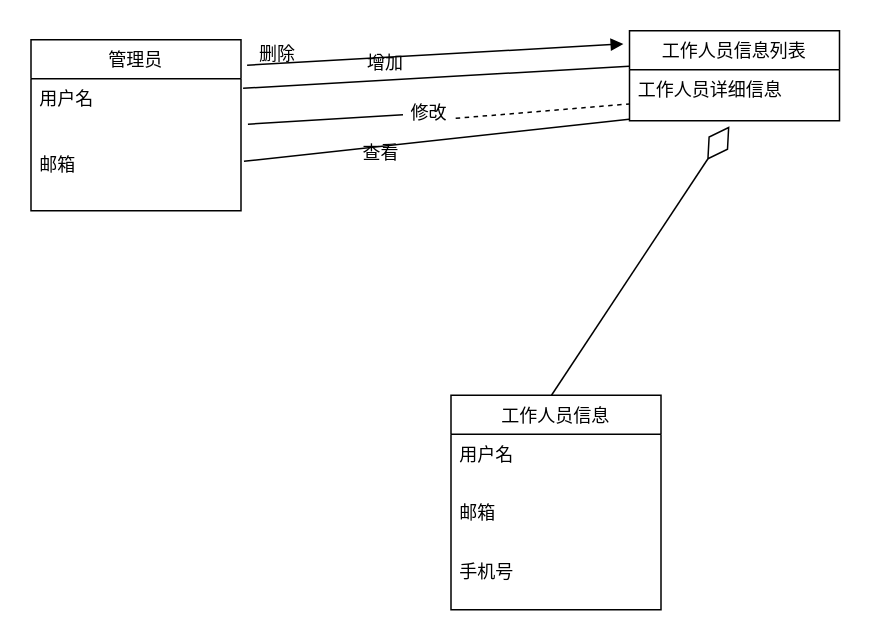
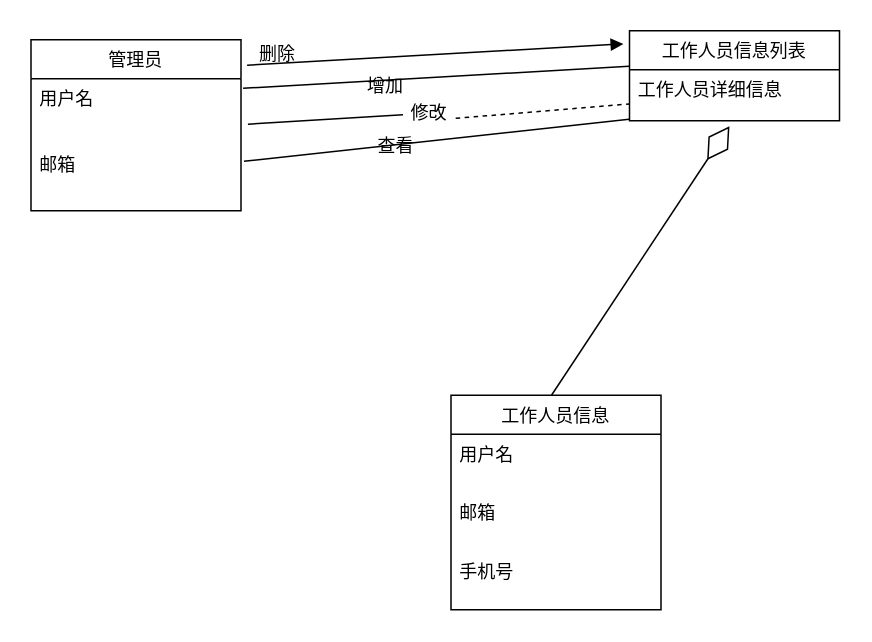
  <mxCell id="0" />
  <mxCell id="1" parent="0" />
  <mxCell id="2" value="" style="endArrow=block;html=1;exitX=1.029;exitY=0.149;exitDx=0;exitDy=0;entryX=-0.029;entryY=0.146;entryDx=0;entryDy=0;entryPerimeter=0;exitPerimeter=0;" parent="1" source="9" target="12" edge="1"><mxGeometry width="50" height="50" relative="1" as="geometry"><mxPoint x="270" y="143" as="sourcePoint" /><mxPoint x="320" y="93" as="targetPoint" /></mxGeometry></mxCell>
  <mxCell id="3" value="删除" style="text;html=1;align=center;verticalAlign=middle;resizable=0;points=[];autosize=1;" parent="1" vertex="1"><mxGeometry x="167" y="27" width="34" height="18" as="geometry" /></mxCell>
  <mxCell id="4" value="" style="endArrow=diamondThin;endFill=0;endSize=24;html=1;entryX=0.476;entryY=1.108;entryDx=0;entryDy=0;entryPerimeter=0;" parent="1" target="13" edge="1"><mxGeometry width="160" relative="1" as="geometry"><mxPoint x="367" y="263" as="sourcePoint" /><mxPoint x="370" y="133" as="targetPoint" /></mxGeometry></mxCell>
  <mxCell id="5" value="工作人员信息" style="swimlane;fontStyle=0;childLayout=stackLayout;horizontal=1;startSize=26;fillColor=none;horizontalStack=0;resizeParent=1;resizeParentMax=0;resizeLast=0;collapsible=1;marginBottom=0;" parent="1" vertex="1"><mxGeometry x="300" y="263" width="140" height="143" as="geometry" /></mxCell>
  <mxCell id="6" value="用户名&#10;" style="text;strokeColor=none;fillColor=none;align=left;verticalAlign=top;spacingLeft=4;spacingRight=4;overflow=hidden;rotatable=0;points=[[0,0.5],[1,0.5]];portConstraint=eastwest;" parent="5" vertex="1"><mxGeometry y="26" width="140" height="39" as="geometry" /></mxCell>
  <mxCell id="7" value="邮箱" style="text;strokeColor=none;fillColor=none;align=left;verticalAlign=top;spacingLeft=4;spacingRight=4;overflow=hidden;rotatable=0;points=[[0,0.5],[1,0.5]];portConstraint=eastwest;" vertex="1" parent="5"><mxGeometry y="65" width="140" height="39" as="geometry" /></mxCell>
  <mxCell id="8" value="手机号" style="text;strokeColor=none;fillColor=none;align=left;verticalAlign=top;spacingLeft=4;spacingRight=4;overflow=hidden;rotatable=0;points=[[0,0.5],[1,0.5]];portConstraint=eastwest;" vertex="1" parent="5"><mxGeometry y="104" width="140" height="39" as="geometry" /></mxCell>
  <mxCell id="9" value="管理员" style="swimlane;fontStyle=0;childLayout=stackLayout;horizontal=1;startSize=26;fillColor=none;horizontalStack=0;resizeParent=1;resizeParentMax=0;resizeLast=0;collapsible=1;marginBottom=0;" parent="1" vertex="1"><mxGeometry x="20" y="26" width="140" height="114" as="geometry" /></mxCell>
  <mxCell id="10" value="用户名" style="text;strokeColor=none;fillColor=none;align=left;verticalAlign=top;spacingLeft=4;spacingRight=4;overflow=hidden;rotatable=0;points=[[0,0.5],[1,0.5]];portConstraint=eastwest;" parent="9" vertex="1"><mxGeometry y="26" width="140" height="44" as="geometry" /></mxCell>
  <mxCell id="11" value="邮箱" style="text;strokeColor=none;fillColor=none;align=left;verticalAlign=top;spacingLeft=4;spacingRight=4;overflow=hidden;rotatable=0;points=[[0,0.5],[1,0.5]];portConstraint=eastwest;" vertex="1" parent="9"><mxGeometry y="70" width="140" height="44" as="geometry" /></mxCell>
  <mxCell id="12" value="工作人员信息列表" style="swimlane;fontStyle=0;childLayout=stackLayout;horizontal=1;startSize=26;fillColor=none;horizontalStack=0;resizeParent=1;resizeParentMax=0;resizeLast=0;collapsible=1;marginBottom=0;" parent="1" vertex="1"><mxGeometry x="419" y="20" width="140" height="60" as="geometry" /></mxCell>
  <mxCell id="13" value="工作人员详细信息&#10;" style="text;strokeColor=none;fillColor=none;align=left;verticalAlign=top;spacingLeft=4;spacingRight=4;overflow=hidden;rotatable=0;points=[[0,0.5],[1,0.5]];portConstraint=eastwest;" parent="12" vertex="1"><mxGeometry y="26" width="140" height="34" as="geometry" /></mxCell>
  <mxCell id="14" value="" style="endArrow=none;html=1;entryX=-0.002;entryY=-0.069;entryDx=0;entryDy=0;entryPerimeter=0;exitX=1.01;exitY=0.144;exitDx=0;exitDy=0;exitPerimeter=0;" edge="1" parent="1" source="10" target="13"><mxGeometry width="50" height="50" relative="1" as="geometry"><mxPoint x="268" y="143" as="sourcePoint" /><mxPoint x="318" y="93" as="targetPoint" /></mxGeometry></mxCell>
- <mxCell id="15" value="增加" style="text;html=1;align=center;verticalAlign=middle;resizable=0;points=[];autosize=1;" vertex="1" parent="1"><mxGeometry x="239" y="33" width="34" height="18" as="geometry" /></mxCell>
+ <mxCell id="15" value="增加" style="text;html=1;align=center;verticalAlign=middle;resizable=0;points=[];autosize=1;" vertex="1" parent="1"><mxGeometry x="239" y="48" width="34" height="18" as="geometry" /></mxCell>
  <mxCell id="16" value="" style="endArrow=none;html=1;exitX=1.033;exitY=0.689;exitDx=0;exitDy=0;exitPerimeter=0;dashed=1;" edge="1" parent="1" source="18" target="13"><mxGeometry width="50" height="50" relative="1" as="geometry"><mxPoint x="252" y="179" as="sourcePoint" /><mxPoint x="302" y="129" as="targetPoint" /></mxGeometry></mxCell>
  <mxCell id="17" value="" style="endArrow=none;html=1;exitX=1.014;exitY=0.25;exitDx=0;exitDy=0;exitPerimeter=0;entryX=-0.002;entryY=0.971;entryDx=0;entryDy=0;entryPerimeter=0;" edge="1" parent="1" source="11" target="13"><mxGeometry width="50" height="50" relative="1" as="geometry"><mxPoint x="268" y="143" as="sourcePoint" /><mxPoint x="318" y="93" as="targetPoint" /></mxGeometry></mxCell>
  <mxCell id="18" value="修改" style="text;html=1;align=center;verticalAlign=middle;resizable=0;points=[];autosize=1;" vertex="1" parent="1"><mxGeometry x="268" y="66" width="34" height="18" as="geometry" /></mxCell>
  <mxCell id="19" value="" style="endArrow=none;html=1;exitX=1.033;exitY=0.689;exitDx=0;exitDy=0;exitPerimeter=0;" edge="1" parent="1" source="10" target="18"><mxGeometry width="50" height="50" relative="1" as="geometry"><mxPoint x="164.62" y="82.316" as="sourcePoint" /><mxPoint x="419" y="67.168" as="targetPoint" /></mxGeometry></mxCell>
- <mxCell id="20" value="查看" style="text;html=1;align=center;verticalAlign=middle;resizable=0;points=[];autosize=1;" vertex="1" parent="1"><mxGeometry x="236" y="93" width="34" height="18" as="geometry" /></mxCell>
+ <mxCell id="20" value="查看" style="text;html=1;align=center;verticalAlign=middle;resizable=0;points=[];autosize=1;" vertex="1" parent="1"><mxGeometry x="246" y="88" width="34" height="18" as="geometry" /></mxCell>
